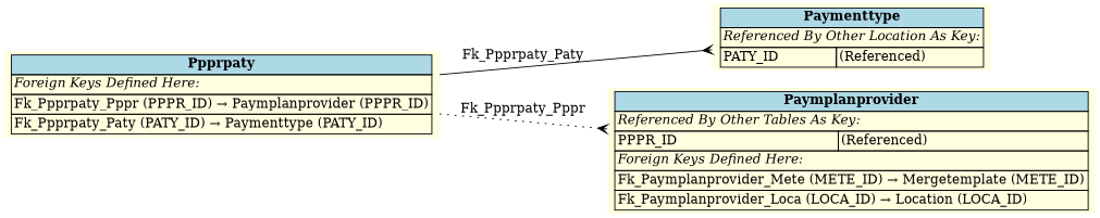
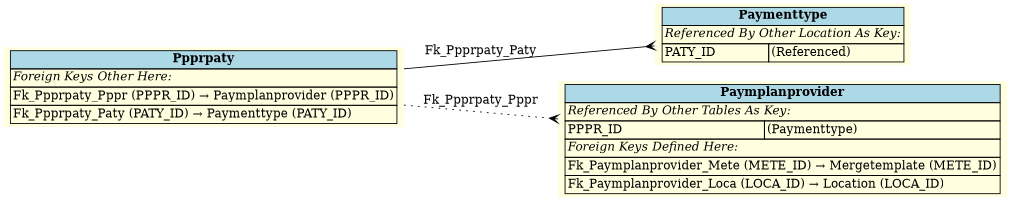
  digraph {
    rankdir=LR
    node [fillcolor=lightyellow shape=plaintext style=filled]
    edge [arrowhead=crow arrowtail=none dir=both labelfontsize=10]
-   n1 [label=<     <TABLE BORDER="0" CELLBORDER="1" CELLSPACING="0" BGCOLOR="lightyellow">       <TR><TD COLSPAN="2" BGCOLOR="lightblue"><B>Ppprpaty</B></TD></TR>       <TR><TD COLSPAN="2" ALIGN="LEFT"><I>Foreign Keys Defined Here:</I></TD></TR>       <TR><TD ALIGN="LEFT" COLSPAN="2">Fk_Ppprpaty_Pppr (PPPR_ID) &rarr; Paymplanprovider (PPPR_ID)</TD></TR>       <TR><TD ALIGN="LEFT" COLSPAN="2">Fk_Ppprpaty_Paty (PATY_ID) &rarr; Paymenttype (PATY_ID)</TD></TR>     </TABLE>     >]
+   n1 [label=<     <TABLE BORDER="0" CELLBORDER="1" CELLSPACING="0" BGCOLOR="lightyellow">       <TR><TD COLSPAN="2" BGCOLOR="lightblue"><B>Ppprpaty</B></TD></TR>       <TR><TD COLSPAN="2" ALIGN="LEFT"><I>Foreign Keys Other Here:</I></TD></TR>       <TR><TD ALIGN="LEFT" COLSPAN="2">Fk_Ppprpaty_Pppr (PPPR_ID) &rarr; Paymplanprovider (PPPR_ID)</TD></TR>       <TR><TD ALIGN="LEFT" COLSPAN="2">Fk_Ppprpaty_Paty (PATY_ID) &rarr; Paymenttype (PATY_ID)</TD></TR>     </TABLE>     >]
    n2 [label=<     <TABLE BORDER="0" CELLBORDER="1" CELLSPACING="0" BGCOLOR="lightyellow">       <TR><TD COLSPAN="2" BGCOLOR="lightblue"><B>Paymenttype</B></TD></TR>       <TR><TD COLSPAN="2" ALIGN="LEFT"><I>Referenced By Other Location As Key:</I></TD></TR>       <TR><TD ALIGN="LEFT">PATY_ID</TD><TD ALIGN="LEFT">(Referenced)</TD></TR>     </TABLE>     >]
-   n3 [label=<     <TABLE BORDER="0" CELLBORDER="1" CELLSPACING="0" BGCOLOR="lightyellow">       <TR><TD COLSPAN="2" BGCOLOR="lightblue"><B>Paymplanprovider</B></TD></TR>       <TR><TD COLSPAN="2" ALIGN="LEFT"><I>Referenced By Other Tables As Key:</I></TD></TR>       <TR><TD ALIGN="LEFT">PPPR_ID</TD><TD ALIGN="LEFT">(Referenced)</TD></TR>       <TR><TD COLSPAN="2" ALIGN="LEFT"><I>Foreign Keys Defined Here:</I></TD></TR>       <TR><TD ALIGN="LEFT" COLSPAN="2">Fk_Paymplanprovider_Mete (METE_ID) &rarr; Mergetemplate (METE_ID)</TD></TR>       <TR><TD ALIGN="LEFT" COLSPAN="2">Fk_Paymplanprovider_Loca (LOCA_ID) &rarr; Location (LOCA_ID)</TD></TR>     </TABLE>     >]
+   n3 [label=<     <TABLE BORDER="0" CELLBORDER="1" CELLSPACING="0" BGCOLOR="lightyellow">       <TR><TD COLSPAN="2" BGCOLOR="lightblue"><B>Paymplanprovider</B></TD></TR>       <TR><TD COLSPAN="2" ALIGN="LEFT"><I>Referenced By Other Tables As Key:</I></TD></TR>       <TR><TD ALIGN="LEFT">PPPR_ID</TD><TD ALIGN="LEFT">(Paymenttype)</TD></TR>       <TR><TD COLSPAN="2" ALIGN="LEFT"><I>Foreign Keys Defined Here:</I></TD></TR>       <TR><TD ALIGN="LEFT" COLSPAN="2">Fk_Paymplanprovider_Mete (METE_ID) &rarr; Mergetemplate (METE_ID)</TD></TR>       <TR><TD ALIGN="LEFT" COLSPAN="2">Fk_Paymplanprovider_Loca (LOCA_ID) &rarr; Location (LOCA_ID)</TD></TR>     </TABLE>     >]
    n1 -> n2 [label=" Fk_Ppprpaty_Paty " style=solid]
    n1 -> n3 [label=" Fk_Ppprpaty_Pppr " style=dotted]
  }
